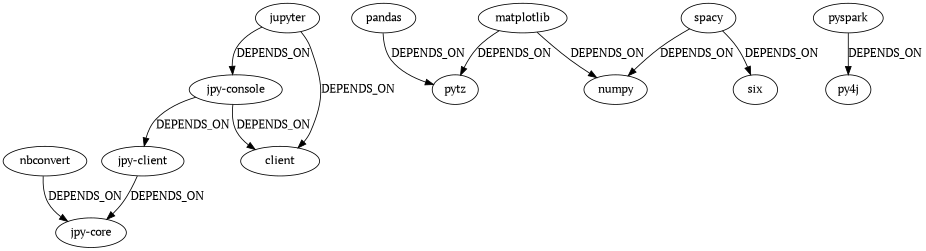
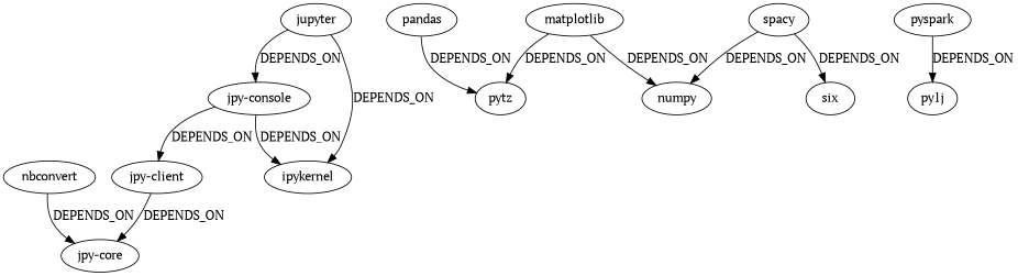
  strict digraph {
    fontname="PT Serif"
    node [fontname="PT Serif"]
    edge [fontname="PT Serif" weight=1]
    "jpy-client"
    "jpy-core"
    matplotlib
    pytz
    numpy
    nbconvert
    "jpy-console"
-   ipykernel [label=client]
+   ipykernel
    pyspark
-   py4j
+   py4j [label=py1j]
    spacy
    six
    jupyter
    pandas
    "jpy-client" -> "jpy-core" [label=DEPENDS_ON]
    matplotlib -> pytz [label=DEPENDS_ON]
    matplotlib -> numpy [label=DEPENDS_ON]
    nbconvert -> "jpy-core" [label=DEPENDS_ON]
    "jpy-console" -> "jpy-client" [label=DEPENDS_ON]
    "jpy-console" -> ipykernel [label=DEPENDS_ON]
    pyspark -> py4j [label=DEPENDS_ON]
    spacy -> numpy [label=DEPENDS_ON]
    spacy -> six [label=DEPENDS_ON]
    jupyter -> "jpy-console" [label=DEPENDS_ON]
    jupyter -> ipykernel [label=DEPENDS_ON]
    pandas -> pytz [label=DEPENDS_ON]
  }
